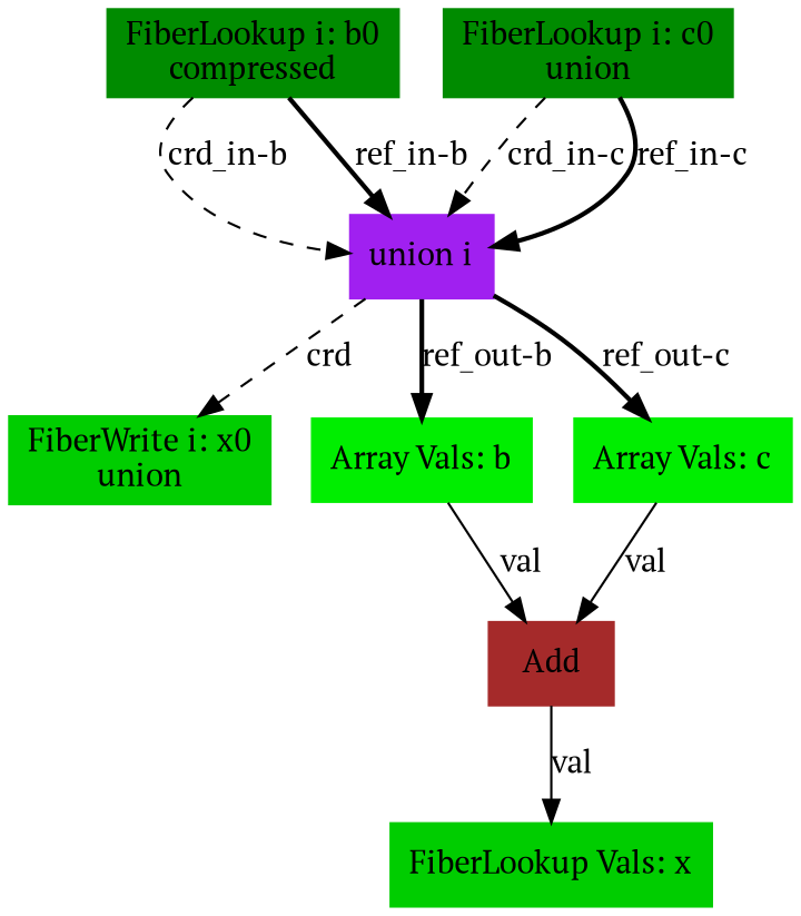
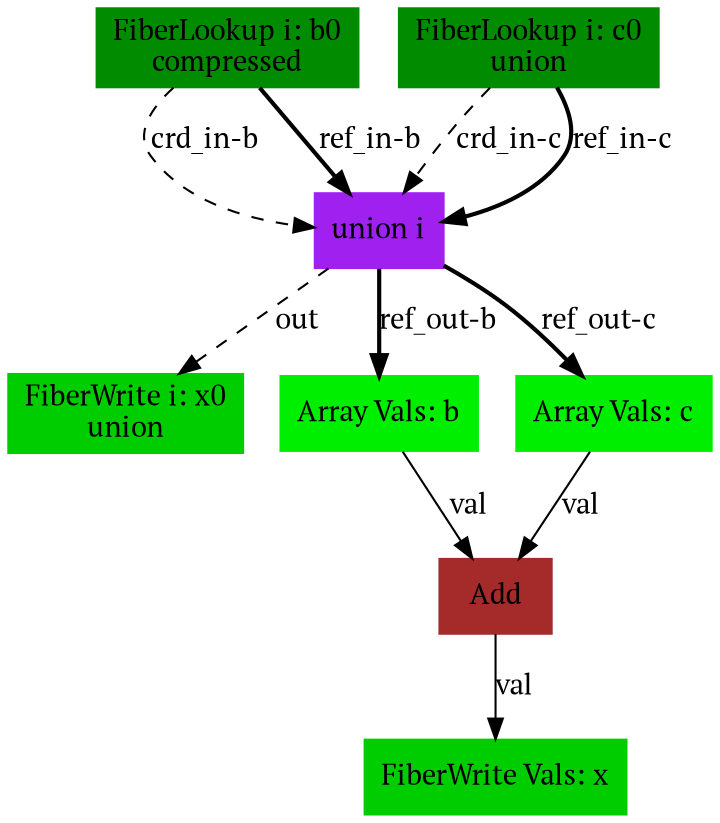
  digraph {
    fontname="PT Serif"
    node [color=green4 fontname="PT Serif" shape=box style=filled type=fiberlookup]
    edge [fontname="PT Serif" style=bold type=ref]
    n1 [format=compressed index=i label="FiberLookup i: b0\ncompressed" root=true src=true tensor=b]
    n2 [color=purple index=i label="union i" type=union]
    n3 [color=green3 crdsize=b0_dim format=compressed index=i label="FiberWrite i: x0\nunion" segsize=2 sink=true tensor=x type=fiberwrite]
    n4 [color=green2 label="Array Vals: b" tensor=b type=arrayvals]
    n5 [color=green2 label="Array Vals: c" tensor=c type=arrayvals]
    n6 [color=brown label=Add sub=0 type=add]
-   n7 [color=green3 label="FiberLookup Vals: x" sink=true tensor=x type=fiberwrite]
+   n7 [color=green3 label="FiberWrite Vals: x" sink=true tensor=x type=fiberwrite]
    n8 [format=compressed index=i label="FiberLookup i: c0\nunion" root=true src=true tensor=c]
    n1 -> n2 [label="crd_in-b" style=dashed type=crd]
    n1 -> n2 [label="ref_in-b"]
-   n2 -> n3 [label=crd style=dashed type=crd]
+   n2 -> n3 [label=out style=dashed type=crd]
    n2 -> n4 [label="ref_out-b"]
    n2 -> n5 [label="ref_out-c"]
    n4 -> n6 [label=val type=val style=""]
    n5 -> n6 [label=val type=val style=""]
    n6 -> n7 [label=val type=val style=""]
    n8 -> n2 [label="crd_in-c" style=dashed type=crd]
    n8 -> n2 [label="ref_in-c"]
  }
